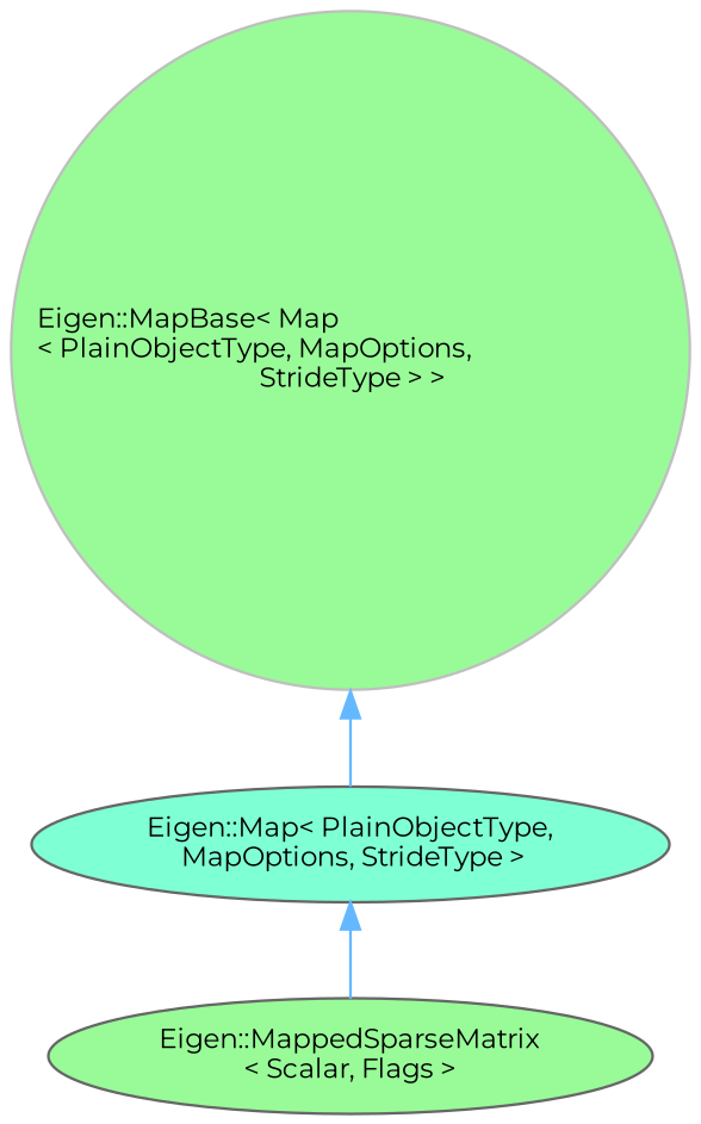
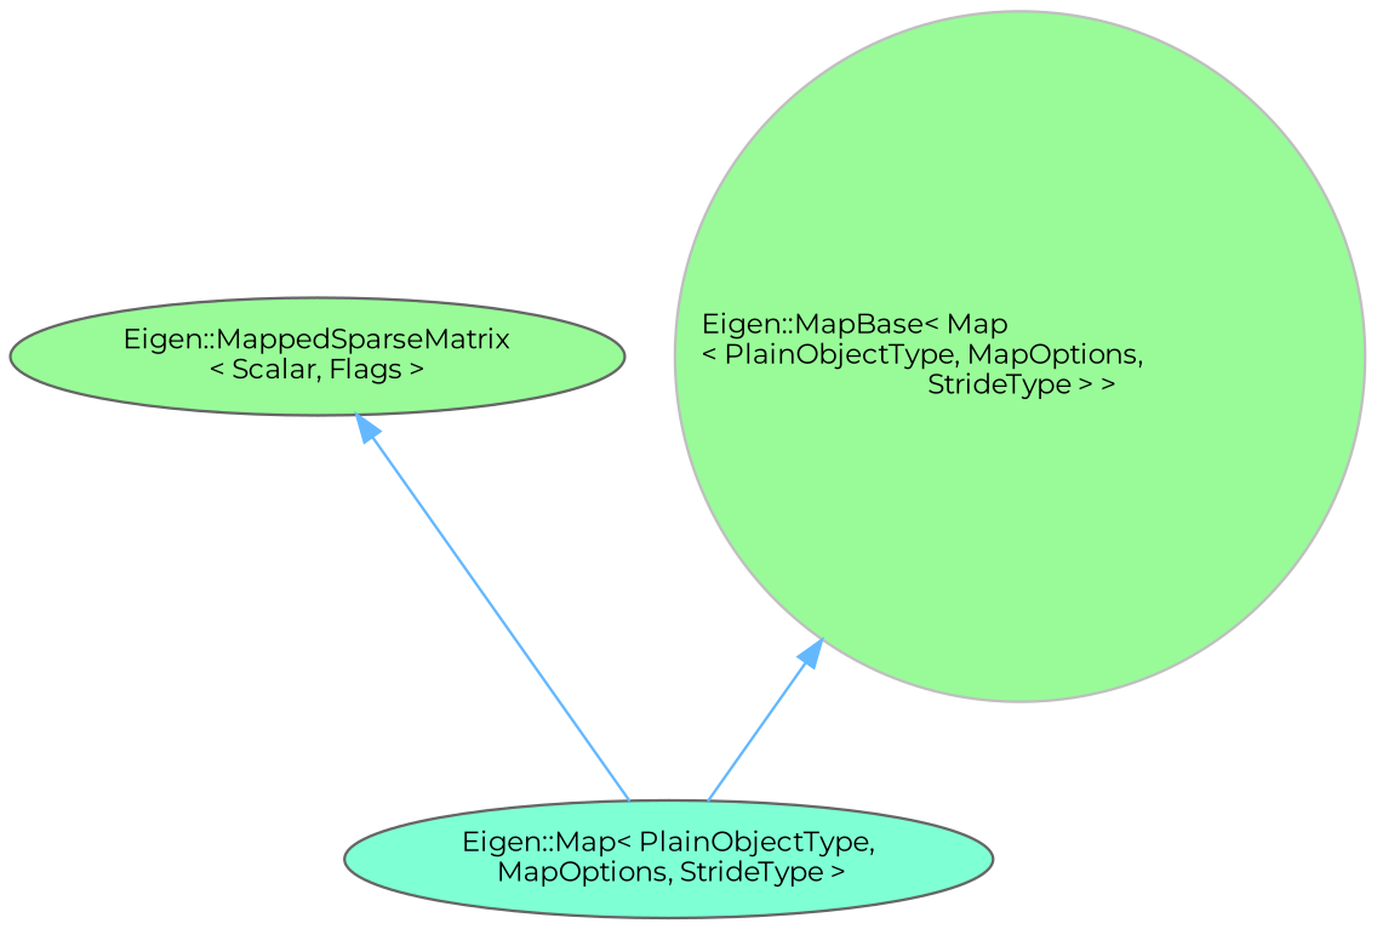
  digraph {
    fontname=Montserrat
    node [color=gray40 fillcolor=palegreen fontname=Montserrat fontsize=10 shape=ellipse style=filled]
    edge [color=steelblue1 dir=back fontname=Montserrat fontsize=10 labelfontname=Helvetica labelfontsize=10 style=solid]
    n1 [fillcolor=aquamarine fontcolor=black height=0.2 label="Eigen::Map\< PlainObjectType,\l MapOptions, StrideType \>" width=0.4]
    n2 [height=0.2 label="Eigen::MappedSparseMatrix\l\< Scalar, Flags \>" width=0.4]
    n3 [color=grey75 height=0.2 label="Eigen::MapBase\< Map\l\< PlainObjectType, MapOptions,\l StrideType \> \>" shape=circle width=0.4]
-   n1 -> n2
+   n2 -> n1
    n3 -> n1
  }
